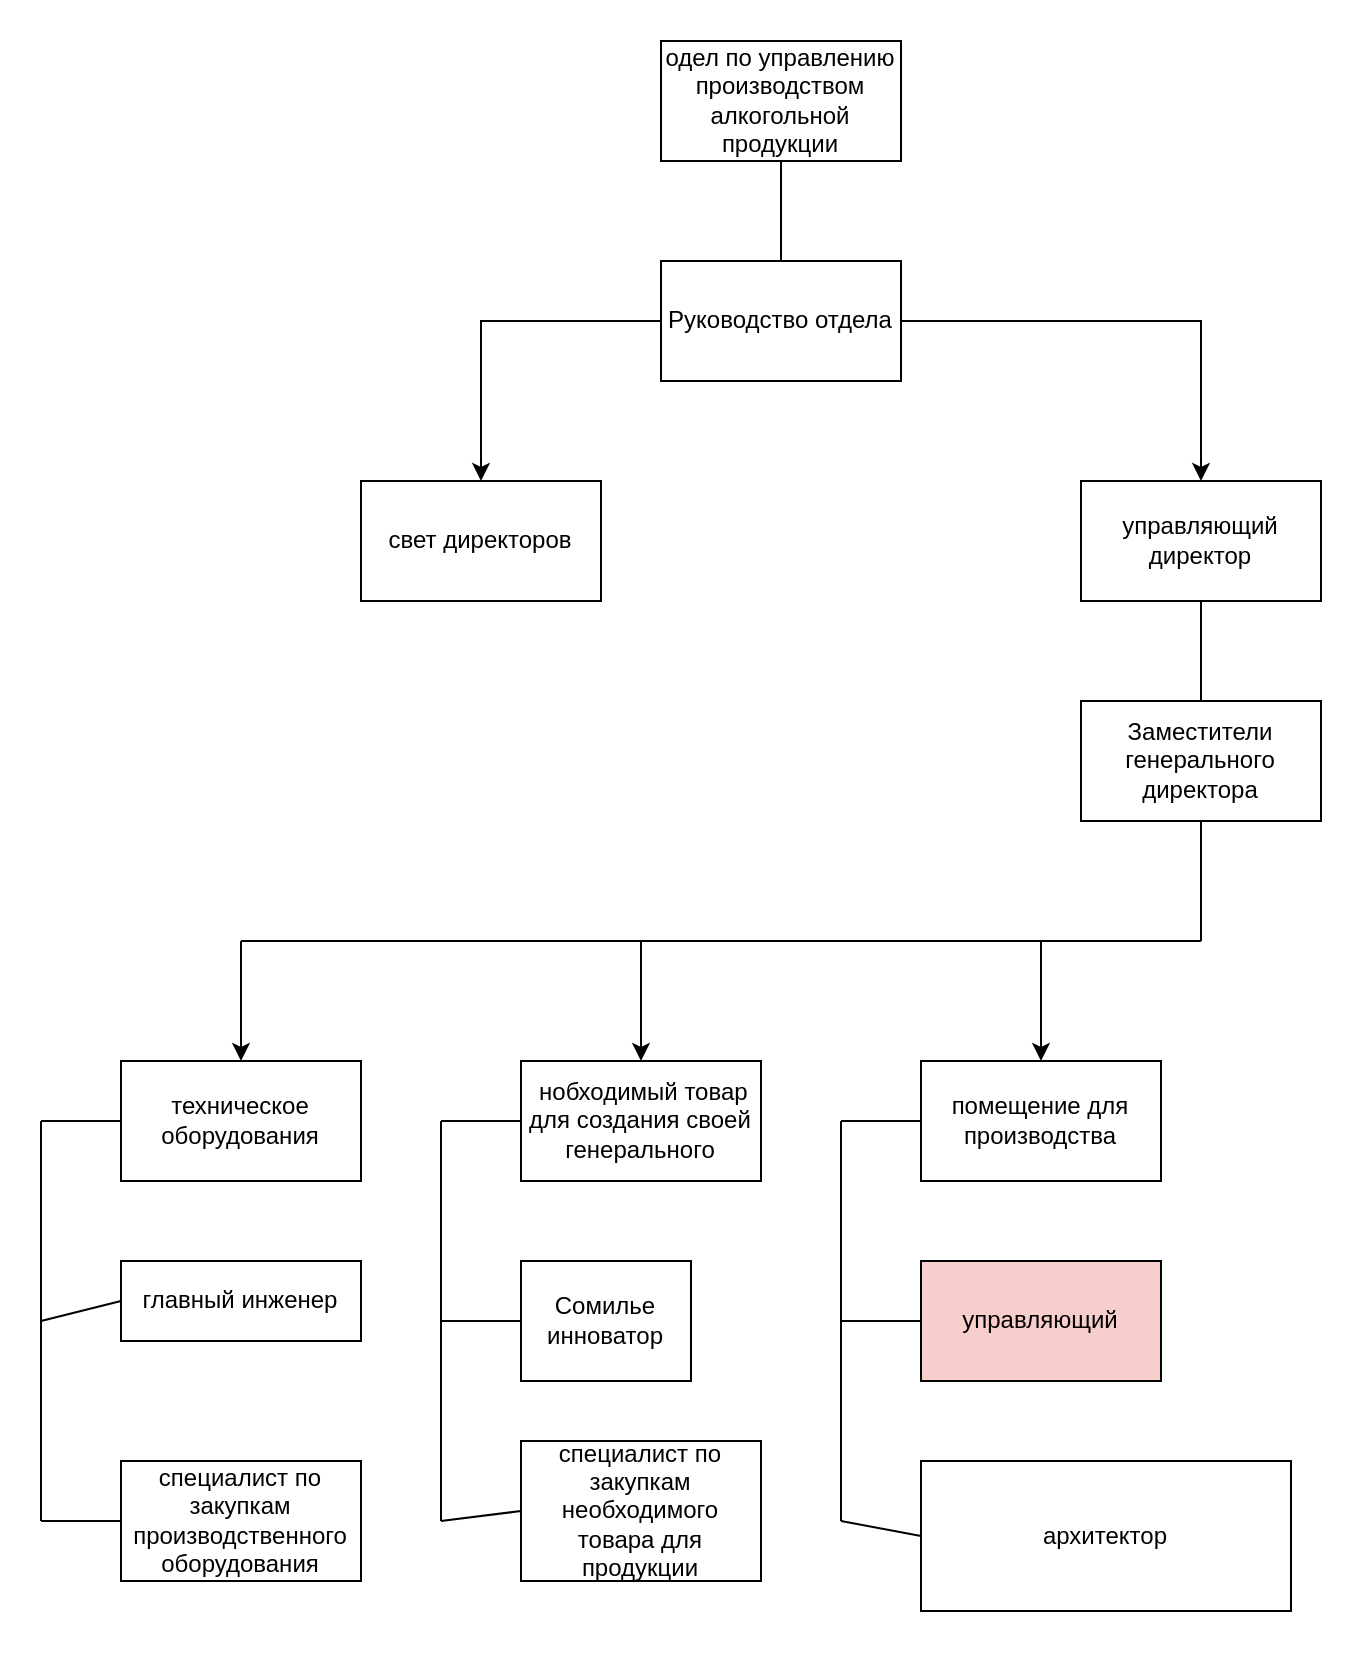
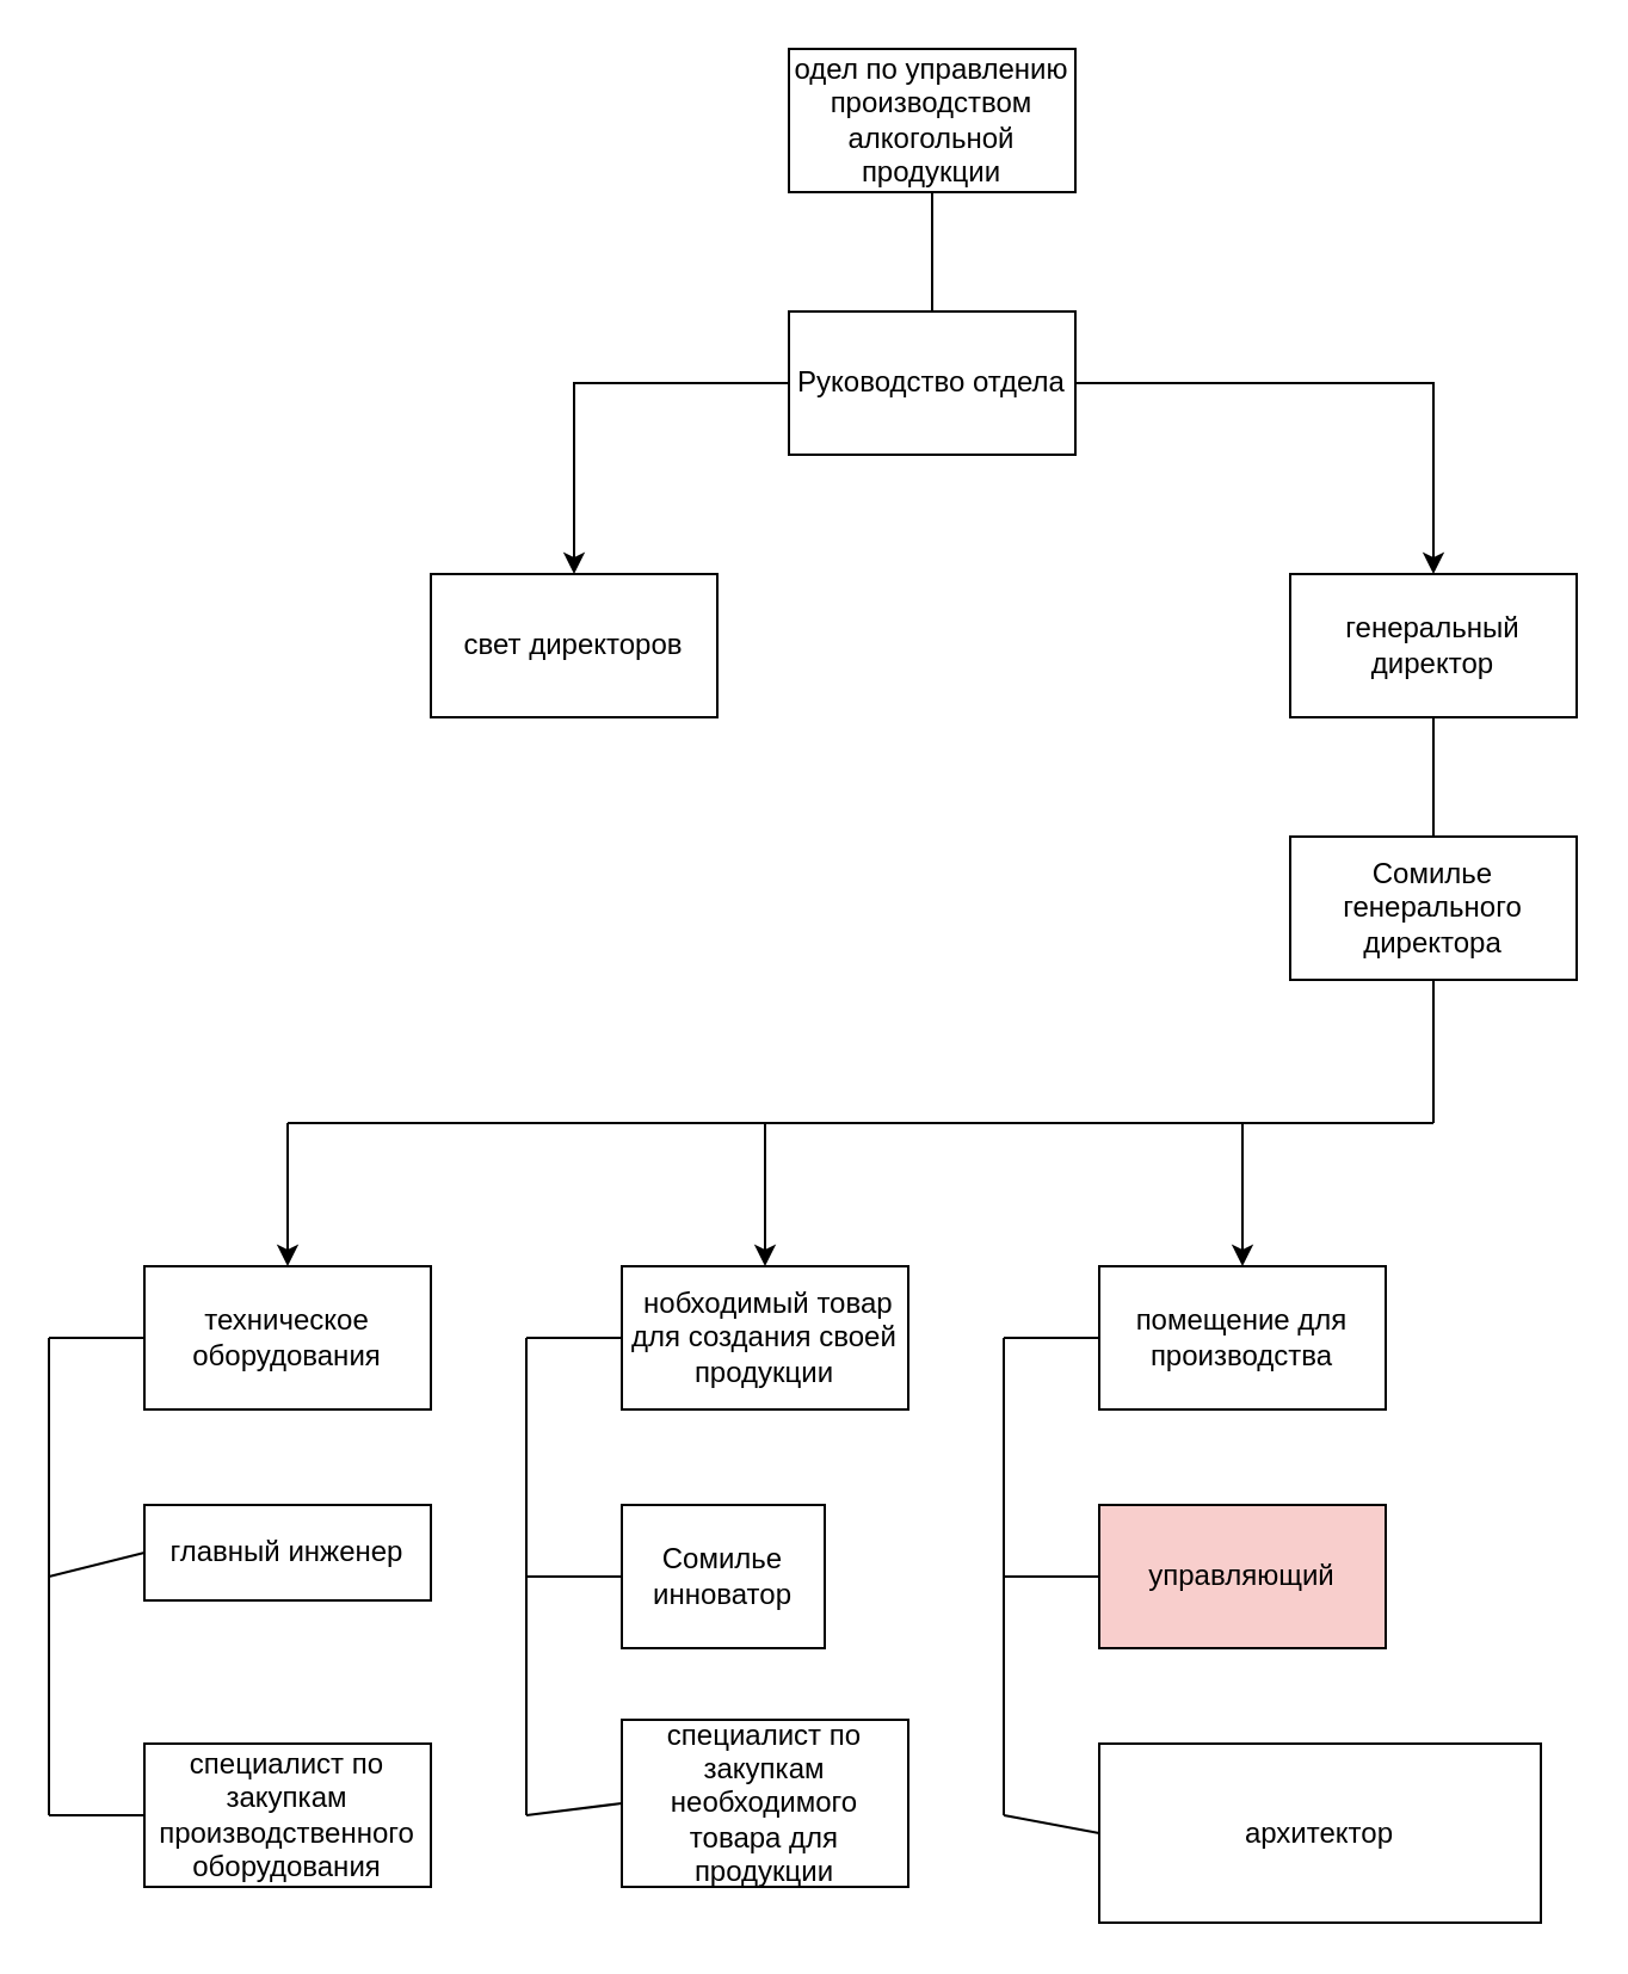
  <mxCell id="0" />
  <mxCell id="1" parent="0" />
  <mxCell id="2" value="&lt;font style=&quot;vertical-align: inherit;&quot;&gt;&lt;font style=&quot;vertical-align: inherit;&quot;&gt;одел по управлению производством алкогольной продукции&lt;/font&gt;&lt;/font&gt;" style="rounded=0;whiteSpace=wrap;html=1;" parent="1" vertex="1"><mxGeometry x="330" y="20" width="120" height="60" as="geometry" /></mxCell>
  <mxCell id="3" value="" style="endArrow=none;html=1;rounded=0;entryX=0.5;entryY=1;entryDx=0;entryDy=0;" parent="1" target="2" edge="1"><mxGeometry width="50" height="50" relative="1" as="geometry"><mxPoint x="390" y="130" as="sourcePoint" /><mxPoint x="440" y="280" as="targetPoint" /></mxGeometry></mxCell>
  <mxCell id="4" value="&lt;font style=&quot;vertical-align: inherit;&quot;&gt;&lt;font style=&quot;vertical-align: inherit;&quot;&gt;Руководство отдела&lt;/font&gt;&lt;/font&gt;" style="rounded=0;whiteSpace=wrap;html=1;" parent="1" vertex="1"><mxGeometry x="330" y="130" width="120" height="60" as="geometry" /></mxCell>
  <mxCell id="5" value="" style="endArrow=classic;html=1;rounded=0;exitX=0;exitY=0.5;exitDx=0;exitDy=0;" parent="1" source="4" edge="1"><mxGeometry width="50" height="50" relative="1" as="geometry"><mxPoint x="390" y="330" as="sourcePoint" /><mxPoint x="240" y="240" as="targetPoint" /><Array as="points"><mxPoint x="240" y="160" /></Array></mxGeometry></mxCell>
  <mxCell id="6" value="&lt;font style=&quot;vertical-align: inherit;&quot;&gt;&lt;font style=&quot;vertical-align: inherit;&quot;&gt;свет директоров&lt;/font&gt;&lt;/font&gt;" style="rounded=0;whiteSpace=wrap;html=1;" parent="1" vertex="1"><mxGeometry x="180" y="240" width="120" height="60" as="geometry" /></mxCell>
  <mxCell id="7" value="" style="endArrow=classic;html=1;rounded=0;exitX=1;exitY=0.5;exitDx=0;exitDy=0;" parent="1" source="4" edge="1"><mxGeometry width="50" height="50" relative="1" as="geometry"><mxPoint x="390" y="330" as="sourcePoint" /><mxPoint x="600" y="240" as="targetPoint" /><Array as="points"><mxPoint x="600" y="160" /></Array></mxGeometry></mxCell>
- <mxCell id="8" value="&lt;font style=&quot;vertical-align: inherit;&quot;&gt;&lt;font style=&quot;vertical-align: inherit;&quot;&gt;управляющий директор&lt;/font&gt;&lt;/font&gt;" style="rounded=0;whiteSpace=wrap;html=1;" parent="1" vertex="1"><mxGeometry x="540" y="240" width="120" height="60" as="geometry" /></mxCell>
- <mxCell id="9" value="&lt;font style=&quot;vertical-align: inherit;&quot;&gt;&lt;font style=&quot;vertical-align: inherit;&quot;&gt;Заместители генерального директора&lt;/font&gt;&lt;/font&gt;" style="rounded=0;whiteSpace=wrap;html=1;" parent="1" vertex="1"><mxGeometry x="540" y="350" width="120" height="60" as="geometry" /></mxCell>
+ <mxCell id="8" value="&lt;font style=&quot;vertical-align: inherit;&quot;&gt;&lt;font style=&quot;vertical-align: inherit;&quot;&gt;генеральный директор&lt;/font&gt;&lt;/font&gt;" style="rounded=0;whiteSpace=wrap;html=1;" parent="1" vertex="1"><mxGeometry x="540" y="240" width="120" height="60" as="geometry" /></mxCell>
+ <mxCell id="9" value="&lt;font style=&quot;vertical-align: inherit;&quot;&gt;&lt;font style=&quot;vertical-align: inherit;&quot;&gt;Сомилье генерального директора&lt;/font&gt;&lt;/font&gt;" style="rounded=0;whiteSpace=wrap;html=1;" parent="1" vertex="1"><mxGeometry x="540" y="350" width="120" height="60" as="geometry" /></mxCell>
  <mxCell id="10" value="" style="endArrow=none;html=1;rounded=0;entryX=0.5;entryY=0;entryDx=0;entryDy=0;exitX=0.5;exitY=1;exitDx=0;exitDy=0;" parent="1" source="8" target="9" edge="1"><mxGeometry width="50" height="50" relative="1" as="geometry"><mxPoint x="600" y="310" as="sourcePoint" /><mxPoint x="440" y="280" as="targetPoint" /></mxGeometry></mxCell>
  <mxCell id="11" value="" style="endArrow=none;html=1;rounded=0;" parent="1" edge="1"><mxGeometry width="50" height="50" relative="1" as="geometry"><mxPoint x="120" y="470" as="sourcePoint" /><mxPoint x="600" y="470" as="targetPoint" /></mxGeometry></mxCell>
  <mxCell id="12" value="" style="endArrow=none;html=1;rounded=0;entryX=0.5;entryY=1;entryDx=0;entryDy=0;" parent="1" target="9" edge="1"><mxGeometry width="50" height="50" relative="1" as="geometry"><mxPoint x="600" y="470" as="sourcePoint" /><mxPoint x="440" y="280" as="targetPoint" /></mxGeometry></mxCell>
  <mxCell id="13" value="" style="endArrow=classic;html=1;rounded=0;" parent="1" edge="1"><mxGeometry width="50" height="50" relative="1" as="geometry"><mxPoint x="120" y="470" as="sourcePoint" /><mxPoint x="120" y="530" as="targetPoint" /></mxGeometry></mxCell>
  <mxCell id="14" value="&lt;font style=&quot;vertical-align: inherit;&quot;&gt;&lt;font style=&quot;vertical-align: inherit;&quot;&gt;техническое оборудования&lt;/font&gt;&lt;/font&gt;" style="rounded=0;whiteSpace=wrap;html=1;" parent="1" vertex="1"><mxGeometry x="60" y="530" width="120" height="60" as="geometry" /></mxCell>
  <mxCell id="15" value="&lt;font style=&quot;vertical-align: inherit;&quot;&gt;&lt;font style=&quot;vertical-align: inherit;&quot;&gt;главный инженер&lt;/font&gt;&lt;/font&gt;" style="rounded=0;whiteSpace=wrap;html=1;" parent="1" vertex="1"><mxGeometry x="60" y="630" width="120" height="40" as="geometry" /></mxCell>
  <mxCell id="16" value="&lt;font style=&quot;vertical-align: inherit;&quot;&gt;&lt;font style=&quot;vertical-align: inherit;&quot;&gt;специалист по закупкам производственного оборудования&lt;/font&gt;&lt;/font&gt;" style="rounded=0;whiteSpace=wrap;html=1;" parent="1" vertex="1"><mxGeometry x="60" y="730" width="120" height="60" as="geometry" /></mxCell>
  <mxCell id="17" value="" style="endArrow=none;html=1;rounded=0;" parent="1" edge="1"><mxGeometry width="50" height="50" relative="1" as="geometry"><mxPoint x="20" y="760" as="sourcePoint" /><mxPoint x="20" y="560" as="targetPoint" /></mxGeometry></mxCell>
  <mxCell id="18" value="" style="endArrow=none;html=1;rounded=0;entryX=0;entryY=0.5;entryDx=0;entryDy=0;" parent="1" target="14" edge="1"><mxGeometry width="50" height="50" relative="1" as="geometry"><mxPoint x="20" y="560" as="sourcePoint" /><mxPoint x="440" y="690" as="targetPoint" /></mxGeometry></mxCell>
  <mxCell id="19" value="" style="endArrow=none;html=1;rounded=0;entryX=0;entryY=0.5;entryDx=0;entryDy=0;" parent="1" target="15" edge="1"><mxGeometry width="50" height="50" relative="1" as="geometry"><mxPoint x="20" y="660" as="sourcePoint" /><mxPoint x="440" y="690" as="targetPoint" /></mxGeometry></mxCell>
  <mxCell id="20" value="" style="endArrow=none;html=1;rounded=0;entryX=0;entryY=0.5;entryDx=0;entryDy=0;" parent="1" target="16" edge="1"><mxGeometry width="50" height="50" relative="1" as="geometry"><mxPoint x="20" y="760" as="sourcePoint" /><mxPoint x="440" y="690" as="targetPoint" /></mxGeometry></mxCell>
  <mxCell id="21" value="" style="endArrow=classic;html=1;rounded=0;" parent="1" edge="1"><mxGeometry width="50" height="50" relative="1" as="geometry"><mxPoint x="320" y="470" as="sourcePoint" /><mxPoint x="320" y="530" as="targetPoint" /></mxGeometry></mxCell>
- <mxCell id="22" value="&lt;font style=&quot;vertical-align: inherit;&quot;&gt;&lt;font style=&quot;vertical-align: inherit;&quot;&gt;&amp;nbsp;нобходимый товар для создания своей генерального&lt;/font&gt;&lt;/font&gt;" style="rounded=0;whiteSpace=wrap;html=1;" parent="1" vertex="1"><mxGeometry x="260" y="530" width="120" height="60" as="geometry" /></mxCell>
+ <mxCell id="22" value="&lt;font style=&quot;vertical-align: inherit;&quot;&gt;&lt;font style=&quot;vertical-align: inherit;&quot;&gt;&amp;nbsp;нобходимый товар для создания своей продукции&lt;/font&gt;&lt;/font&gt;" style="rounded=0;whiteSpace=wrap;html=1;" parent="1" vertex="1"><mxGeometry x="260" y="530" width="120" height="60" as="geometry" /></mxCell>
  <mxCell id="23" value="&lt;font style=&quot;vertical-align: inherit;&quot;&gt;&lt;font style=&quot;vertical-align: inherit;&quot;&gt;&lt;font style=&quot;vertical-align: inherit;&quot;&gt;&lt;font style=&quot;vertical-align: inherit;&quot;&gt;Сомилье инноватор&lt;/font&gt;&lt;/font&gt;&lt;/font&gt;&lt;/font&gt;" style="rounded=0;whiteSpace=wrap;html=1;" parent="1" vertex="1"><mxGeometry x="260" y="630" width="85" height="60" as="geometry" /></mxCell>
  <mxCell id="24" value="&lt;font style=&quot;vertical-align: inherit;&quot;&gt;&lt;font style=&quot;vertical-align: inherit;&quot;&gt;специалист по закупкам необходимого товара для продукции&lt;/font&gt;&lt;/font&gt;" style="rounded=0;whiteSpace=wrap;html=1;" parent="1" vertex="1"><mxGeometry x="260" y="720" width="120" height="70" as="geometry" /></mxCell>
  <mxCell id="25" value="" style="endArrow=none;html=1;rounded=0;" parent="1" edge="1"><mxGeometry width="50" height="50" relative="1" as="geometry"><mxPoint x="220" y="760" as="sourcePoint" /><mxPoint x="220" y="560" as="targetPoint" /></mxGeometry></mxCell>
  <mxCell id="26" value="" style="endArrow=none;html=1;rounded=0;entryX=0;entryY=0.5;entryDx=0;entryDy=0;" parent="1" target="22" edge="1"><mxGeometry width="50" height="50" relative="1" as="geometry"><mxPoint x="220" y="560" as="sourcePoint" /><mxPoint x="640" y="690" as="targetPoint" /></mxGeometry></mxCell>
  <mxCell id="27" value="" style="endArrow=none;html=1;rounded=0;entryX=0;entryY=0.5;entryDx=0;entryDy=0;" parent="1" target="23" edge="1"><mxGeometry width="50" height="50" relative="1" as="geometry"><mxPoint x="220" y="660" as="sourcePoint" /><mxPoint x="640" y="690" as="targetPoint" /></mxGeometry></mxCell>
  <mxCell id="28" value="" style="endArrow=none;html=1;rounded=0;entryX=0;entryY=0.5;entryDx=0;entryDy=0;" parent="1" target="24" edge="1"><mxGeometry width="50" height="50" relative="1" as="geometry"><mxPoint x="220" y="760" as="sourcePoint" /><mxPoint x="640" y="690" as="targetPoint" /></mxGeometry></mxCell>
  <mxCell id="29" value="" style="endArrow=classic;html=1;rounded=0;" parent="1" edge="1"><mxGeometry width="50" height="50" relative="1" as="geometry"><mxPoint x="520" y="470" as="sourcePoint" /><mxPoint x="520" y="530" as="targetPoint" /></mxGeometry></mxCell>
  <mxCell id="30" value="&lt;font style=&quot;vertical-align: inherit;&quot;&gt;&lt;font style=&quot;vertical-align: inherit;&quot;&gt;помещение для производства&lt;/font&gt;&lt;/font&gt;" style="rounded=0;whiteSpace=wrap;html=1;" parent="1" vertex="1"><mxGeometry x="460" y="530" width="120" height="60" as="geometry" /></mxCell>
  <mxCell id="31" value="&lt;font style=&quot;vertical-align: inherit;&quot;&gt;&lt;font style=&quot;vertical-align: inherit;&quot;&gt;&lt;font style=&quot;vertical-align: inherit;&quot;&gt;&lt;font style=&quot;vertical-align: inherit;&quot;&gt;управляющий&lt;/font&gt;&lt;/font&gt;&lt;/font&gt;&lt;/font&gt;" style="rounded=0;whiteSpace=wrap;html=1;fillColor=#f8cecc;" parent="1" vertex="1"><mxGeometry x="460" y="630" width="120" height="60" as="geometry" /></mxCell>
  <mxCell id="32" value="&lt;font style=&quot;vertical-align: inherit;&quot;&gt;&lt;font style=&quot;vertical-align: inherit;&quot;&gt;архитектор&lt;/font&gt;&lt;/font&gt;" style="rounded=0;whiteSpace=wrap;html=1;" parent="1" vertex="1"><mxGeometry x="460" y="730" width="185" height="75" as="geometry" /></mxCell>
  <mxCell id="33" value="" style="endArrow=none;html=1;rounded=0;" parent="1" edge="1"><mxGeometry width="50" height="50" relative="1" as="geometry"><mxPoint x="420" y="760" as="sourcePoint" /><mxPoint x="420" y="560" as="targetPoint" /></mxGeometry></mxCell>
  <mxCell id="34" value="" style="endArrow=none;html=1;rounded=0;entryX=0;entryY=0.5;entryDx=0;entryDy=0;" parent="1" target="30" edge="1"><mxGeometry width="50" height="50" relative="1" as="geometry"><mxPoint x="420" y="560" as="sourcePoint" /><mxPoint x="840" y="690" as="targetPoint" /></mxGeometry></mxCell>
  <mxCell id="35" value="" style="endArrow=none;html=1;rounded=0;entryX=0;entryY=0.5;entryDx=0;entryDy=0;" parent="1" target="31" edge="1"><mxGeometry width="50" height="50" relative="1" as="geometry"><mxPoint x="420" y="660" as="sourcePoint" /><mxPoint x="840" y="690" as="targetPoint" /></mxGeometry></mxCell>
  <mxCell id="36" value="" style="endArrow=none;html=1;rounded=0;entryX=0;entryY=0.5;entryDx=0;entryDy=0;" parent="1" target="32" edge="1"><mxGeometry width="50" height="50" relative="1" as="geometry"><mxPoint x="420" y="760" as="sourcePoint" /><mxPoint x="840" y="690" as="targetPoint" /></mxGeometry></mxCell>
